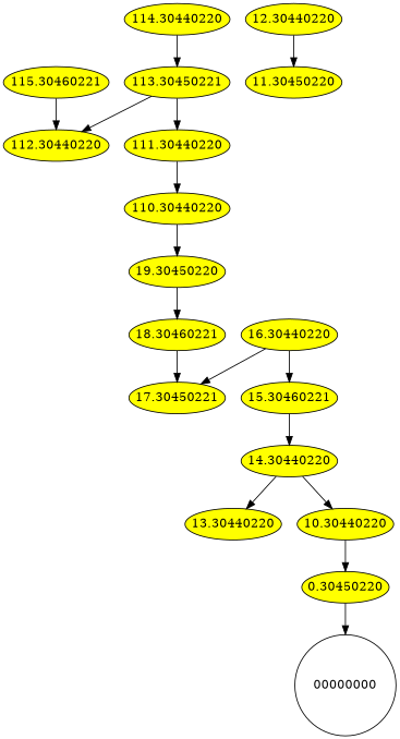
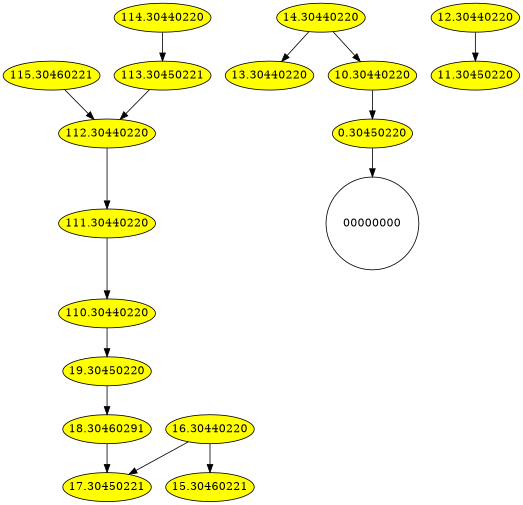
  digraph {
    node [fillcolor=yellow fontcolor=black margin=0.01 style=filled]
    115.30460221
    112.30440220
    111.30440220
    114.30440220
    113.30450221
    110.30440220
    19.30450220
-   18.30460221
+   18.30460221 [label=18.30460291]
    17.30450221
    16.30440220
    15.30460221
    14.30440220
    13.30440220
    12.30440220
    11.30450220
    10.30440220
    0.30450220
    00000000 [fillcolor=red shape=circle fontcolor="" margin="" style=""]
    subgraph sub_1 {
      115.30460221
      112.30440220
      111.30440220
      114.30440220
      113.30450221
      110.30440220
      19.30450220
      18.30460221
      17.30450221
      16.30440220
      15.30460221
      14.30440220
      13.30440220
      12.30440220
      11.30450220
      10.30440220
      0.30450220
    }
    115.30460221 -> 112.30440220
-   113.30450221 -> 111.30440220
+   112.30440220 -> 111.30440220
    111.30440220 -> 110.30440220
    114.30440220 -> 113.30450221
    113.30450221 -> 112.30440220
    110.30440220 -> 19.30450220
    19.30450220 -> 18.30460221
    18.30460221 -> 17.30450221
    16.30440220 -> 17.30450221
    16.30440220 -> 15.30460221
-   15.30460221 -> 14.30440220
    14.30440220 -> 13.30440220
    14.30440220 -> 10.30440220
    12.30440220 -> 11.30450220
    10.30440220 -> 0.30450220
    0.30450220 -> 00000000
  }
